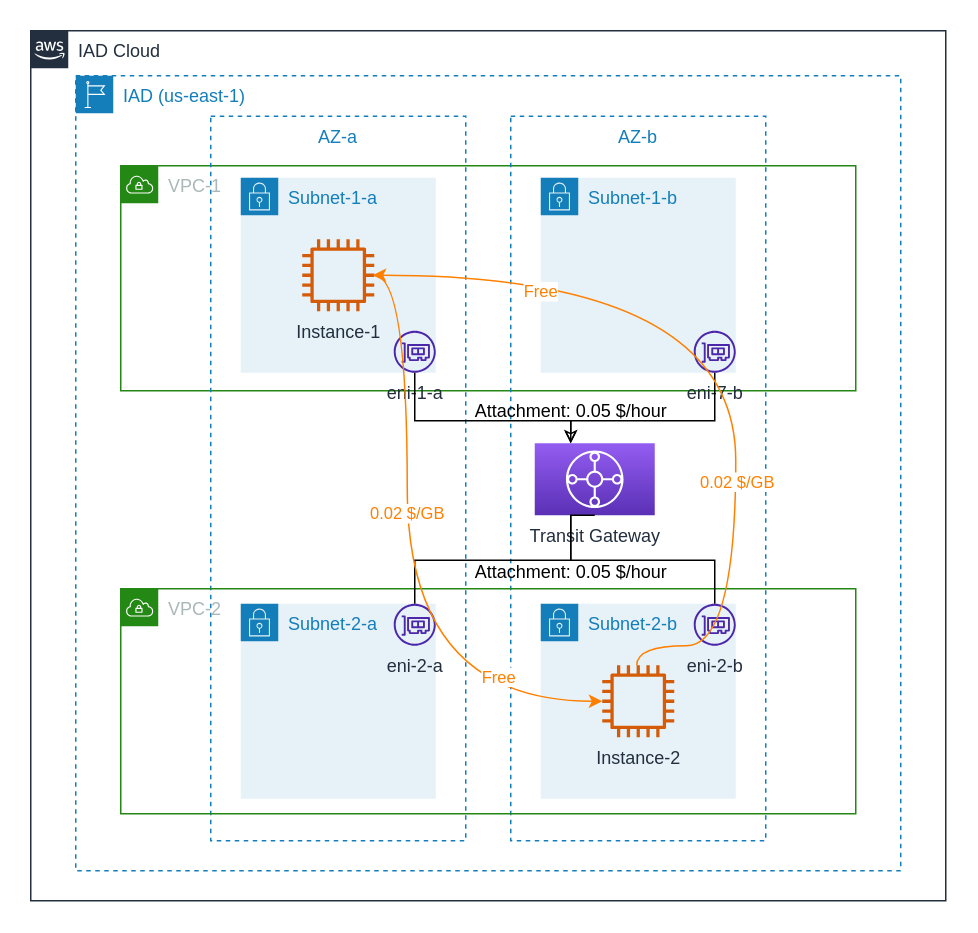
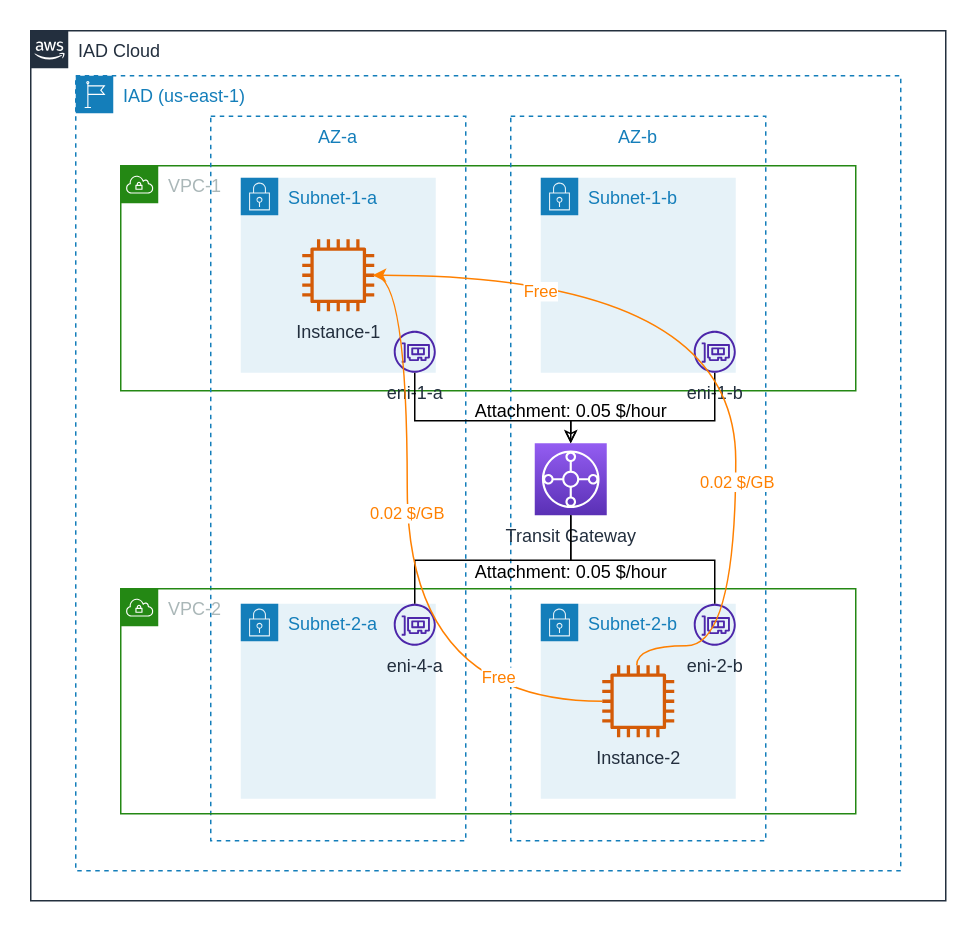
  <mxCell id="0" />
  <mxCell id="1" parent="0" />
  <mxCell id="2" value="VPC-1" style="points=[[0,0],[0.25,0],[0.5,0],[0.75,0],[1,0],[1,0.25],[1,0.5],[1,0.75],[1,1],[0.75,1],[0.5,1],[0.25,1],[0,1],[0,0.75],[0,0.5],[0,0.25]];outlineConnect=0;gradientColor=none;html=1;whiteSpace=wrap;fontSize=12;fontStyle=0;container=0;pointerEvents=0;collapsible=0;recursiveResize=0;shape=mxgraph.aws4.group;grIcon=mxgraph.aws4.group_vpc;strokeColor=#248814;fillColor=none;verticalAlign=top;align=left;spacingLeft=30;fontColor=#AAB7B8;dashed=0;" parent="1" vertex="1"><mxGeometry x="80" y="110" width="490" height="150" as="geometry" /></mxCell>
  <mxCell id="3" value="AZ-a" style="fillColor=none;strokeColor=#147EBA;dashed=1;verticalAlign=top;fontStyle=0;fontColor=#147EBA;" parent="1" vertex="1"><mxGeometry x="140" y="77" width="170" height="483" as="geometry" /></mxCell>
  <mxCell id="4" value="AZ-b" style="fillColor=none;strokeColor=#147EBA;dashed=1;verticalAlign=top;fontStyle=0;fontColor=#147EBA;" parent="1" vertex="1"><mxGeometry x="340" y="77" width="170" height="483" as="geometry" /></mxCell>
  <mxCell id="5" value="Subnet-1-a" style="points=[[0,0],[0.25,0],[0.5,0],[0.75,0],[1,0],[1,0.25],[1,0.5],[1,0.75],[1,1],[0.75,1],[0.5,1],[0.25,1],[0,1],[0,0.75],[0,0.5],[0,0.25]];outlineConnect=0;gradientColor=none;html=1;whiteSpace=wrap;fontSize=12;fontStyle=0;container=1;pointerEvents=0;collapsible=0;recursiveResize=0;shape=mxgraph.aws4.group;grIcon=mxgraph.aws4.group_security_group;grStroke=0;strokeColor=#147EBA;fillColor=#E6F2F8;verticalAlign=top;align=left;spacingLeft=30;fontColor=#147EBA;dashed=0;" parent="1" vertex="1"><mxGeometry x="160" y="118" width="130" height="130" as="geometry" /></mxCell>
  <mxCell id="6" value="Instance-1" style="sketch=0;outlineConnect=0;fontColor=#232F3E;gradientColor=none;fillColor=#D45B07;strokeColor=none;dashed=0;verticalLabelPosition=bottom;verticalAlign=top;align=center;html=1;fontSize=12;fontStyle=0;aspect=fixed;pointerEvents=1;shape=mxgraph.aws4.instance2;" parent="5" vertex="1"><mxGeometry x="41" y="41" width="48" height="48" as="geometry" /></mxCell>
  <mxCell id="7" value="eni-1-a" style="sketch=0;outlineConnect=0;fontColor=#232F3E;gradientColor=none;fillColor=#4D27AA;strokeColor=none;dashed=0;verticalLabelPosition=bottom;verticalAlign=top;align=center;html=1;fontSize=12;fontStyle=0;aspect=fixed;pointerEvents=1;shape=mxgraph.aws4.elastic_network_interface;" parent="5" vertex="1"><mxGeometry x="102" y="102" width="28" height="28" as="geometry" /></mxCell>
  <mxCell id="8" value="IAD (us-east-1)" style="points=[[0,0],[0.25,0],[0.5,0],[0.75,0],[1,0],[1,0.25],[1,0.5],[1,0.75],[1,1],[0.75,1],[0.5,1],[0.25,1],[0,1],[0,0.75],[0,0.5],[0,0.25]];outlineConnect=0;gradientColor=none;html=1;whiteSpace=wrap;fontSize=12;fontStyle=0;container=1;pointerEvents=0;collapsible=0;recursiveResize=0;shape=mxgraph.aws4.group;grIcon=mxgraph.aws4.group_region;strokeColor=#147EBA;fillColor=none;verticalAlign=top;align=left;spacingLeft=30;fontColor=#147EBA;dashed=1;" parent="1" vertex="1"><mxGeometry x="50" y="50" width="550" height="530" as="geometry" /></mxCell>
  <mxCell id="9" value="IAD Cloud" style="points=[[0,0],[0.25,0],[0.5,0],[0.75,0],[1,0],[1,0.25],[1,0.5],[1,0.75],[1,1],[0.75,1],[0.5,1],[0.25,1],[0,1],[0,0.75],[0,0.5],[0,0.25]];outlineConnect=0;gradientColor=none;html=1;whiteSpace=wrap;fontSize=12;fontStyle=0;container=1;pointerEvents=0;collapsible=0;recursiveResize=0;shape=mxgraph.aws4.group;grIcon=mxgraph.aws4.group_aws_cloud_alt;strokeColor=#232F3E;fillColor=none;verticalAlign=top;align=left;spacingLeft=30;fontColor=#232F3E;dashed=0;" parent="1" vertex="1"><mxGeometry x="20" y="20" width="610" height="580" as="geometry" /></mxCell>
  <mxCell id="10" value="Subnet-1-b" style="points=[[0,0],[0.25,0],[0.5,0],[0.75,0],[1,0],[1,0.25],[1,0.5],[1,0.75],[1,1],[0.75,1],[0.5,1],[0.25,1],[0,1],[0,0.75],[0,0.5],[0,0.25]];outlineConnect=0;gradientColor=none;html=1;whiteSpace=wrap;fontSize=12;fontStyle=0;container=1;pointerEvents=0;collapsible=0;recursiveResize=0;shape=mxgraph.aws4.group;grIcon=mxgraph.aws4.group_security_group;grStroke=0;strokeColor=#147EBA;fillColor=#E6F2F8;verticalAlign=top;align=left;spacingLeft=30;fontColor=#147EBA;dashed=0;" parent="1" vertex="1"><mxGeometry x="360" y="118" width="130" height="130" as="geometry" /></mxCell>
- <mxCell id="11" value="eni-7-b" style="sketch=0;outlineConnect=0;fontColor=#232F3E;gradientColor=none;fillColor=#4D27AA;strokeColor=none;dashed=0;verticalLabelPosition=bottom;verticalAlign=top;align=center;html=1;fontSize=12;fontStyle=0;aspect=fixed;pointerEvents=1;shape=mxgraph.aws4.elastic_network_interface;" parent="10" vertex="1"><mxGeometry x="102" y="102" width="28" height="28" as="geometry" /></mxCell>
- <mxCell id="12" value="Transit Gateway" style="sketch=0;points=[[0,0,0],[0.25,0,0],[0.5,0,0],[0.75,0,0],[1,0,0],[0,1,0],[0.25,1,0],[0.5,1,0],[0.75,1,0],[1,1,0],[0,0.25,0],[0,0.5,0],[0,0.75,0],[1,0.25,0],[1,0.5,0],[1,0.75,0]];outlineConnect=0;fontColor=#232F3E;gradientColor=#945DF2;gradientDirection=north;fillColor=#5A30B5;strokeColor=#ffffff;dashed=0;verticalLabelPosition=bottom;verticalAlign=top;align=center;html=1;fontSize=12;fontStyle=0;aspect=fixed;shape=mxgraph.aws4.resourceIcon;resIcon=mxgraph.aws4.transit_gateway;" parent="1" vertex="1"><mxGeometry x="356" y="295" width="80" height="48" as="geometry" /></mxCell>
+ <mxCell id="11" value="eni-1-b" style="sketch=0;outlineConnect=0;fontColor=#232F3E;gradientColor=none;fillColor=#4D27AA;strokeColor=none;dashed=0;verticalLabelPosition=bottom;verticalAlign=top;align=center;html=1;fontSize=12;fontStyle=0;aspect=fixed;pointerEvents=1;shape=mxgraph.aws4.elastic_network_interface;" parent="10" vertex="1"><mxGeometry x="102" y="102" width="28" height="28" as="geometry" /></mxCell>
+ <mxCell id="12" value="Transit Gateway" style="sketch=0;points=[[0,0,0],[0.25,0,0],[0.5,0,0],[0.75,0,0],[1,0,0],[0,1,0],[0.25,1,0],[0.5,1,0],[0.75,1,0],[1,1,0],[0,0.25,0],[0,0.5,0],[0,0.75,0],[1,0.25,0],[1,0.5,0],[1,0.75,0]];outlineConnect=0;fontColor=#232F3E;gradientColor=#945DF2;gradientDirection=north;fillColor=#5A30B5;strokeColor=#ffffff;dashed=0;verticalLabelPosition=bottom;verticalAlign=top;align=center;html=1;fontSize=12;fontStyle=0;aspect=fixed;shape=mxgraph.aws4.resourceIcon;resIcon=mxgraph.aws4.transit_gateway;" parent="1" vertex="1"><mxGeometry x="356" y="295" width="48" height="48" as="geometry" /></mxCell>
  <mxCell id="13" value="Subnet-2-b" style="points=[[0,0],[0.25,0],[0.5,0],[0.75,0],[1,0],[1,0.25],[1,0.5],[1,0.75],[1,1],[0.75,1],[0.5,1],[0.25,1],[0,1],[0,0.75],[0,0.5],[0,0.25]];outlineConnect=0;gradientColor=none;html=1;whiteSpace=wrap;fontSize=12;fontStyle=0;container=1;pointerEvents=0;collapsible=0;recursiveResize=0;shape=mxgraph.aws4.group;grIcon=mxgraph.aws4.group_security_group;grStroke=0;strokeColor=#147EBA;fillColor=#E6F2F8;verticalAlign=top;align=left;spacingLeft=30;fontColor=#147EBA;dashed=0;" parent="1" vertex="1"><mxGeometry x="360" y="402" width="130" height="130" as="geometry" /></mxCell>
  <mxCell id="14" value="eni-2-b" style="sketch=0;outlineConnect=0;fontColor=#232F3E;gradientColor=none;fillColor=#4D27AA;strokeColor=none;dashed=0;verticalLabelPosition=bottom;verticalAlign=top;align=center;html=1;fontSize=12;fontStyle=0;aspect=fixed;pointerEvents=1;shape=mxgraph.aws4.elastic_network_interface;" parent="13" vertex="1"><mxGeometry x="102" width="28" height="28" as="geometry" /></mxCell>
  <mxCell id="15" value="Subnet-2-a" style="points=[[0,0],[0.25,0],[0.5,0],[0.75,0],[1,0],[1,0.25],[1,0.5],[1,0.75],[1,1],[0.75,1],[0.5,1],[0.25,1],[0,1],[0,0.75],[0,0.5],[0,0.25]];outlineConnect=0;gradientColor=none;html=1;whiteSpace=wrap;fontSize=12;fontStyle=0;container=1;pointerEvents=0;collapsible=0;recursiveResize=0;shape=mxgraph.aws4.group;grIcon=mxgraph.aws4.group_security_group;grStroke=0;strokeColor=#147EBA;fillColor=#E6F2F8;verticalAlign=top;align=left;spacingLeft=30;fontColor=#147EBA;dashed=0;" parent="1" vertex="1"><mxGeometry x="160" y="402" width="130" height="130" as="geometry" /></mxCell>
- <mxCell id="16" value="eni-2-a" style="sketch=0;outlineConnect=0;fontColor=#232F3E;gradientColor=none;fillColor=#4D27AA;strokeColor=none;dashed=0;verticalLabelPosition=bottom;verticalAlign=top;align=center;html=1;fontSize=12;fontStyle=0;aspect=fixed;pointerEvents=1;shape=mxgraph.aws4.elastic_network_interface;" parent="15" vertex="1"><mxGeometry x="102" width="28" height="28" as="geometry" /></mxCell>
+ <mxCell id="16" value="eni-4-a" style="sketch=0;outlineConnect=0;fontColor=#232F3E;gradientColor=none;fillColor=#4D27AA;strokeColor=none;dashed=0;verticalLabelPosition=bottom;verticalAlign=top;align=center;html=1;fontSize=12;fontStyle=0;aspect=fixed;pointerEvents=1;shape=mxgraph.aws4.elastic_network_interface;" parent="15" vertex="1"><mxGeometry x="102" width="28" height="28" as="geometry" /></mxCell>
  <mxCell id="17" value="VPC-2" style="points=[[0,0],[0.25,0],[0.5,0],[0.75,0],[1,0],[1,0.25],[1,0.5],[1,0.75],[1,1],[0.75,1],[0.5,1],[0.25,1],[0,1],[0,0.75],[0,0.5],[0,0.25]];outlineConnect=0;gradientColor=none;html=1;whiteSpace=wrap;fontSize=12;fontStyle=0;container=0;pointerEvents=0;collapsible=0;recursiveResize=0;shape=mxgraph.aws4.group;grIcon=mxgraph.aws4.group_vpc;strokeColor=#248814;fillColor=none;verticalAlign=top;align=left;spacingLeft=30;fontColor=#AAB7B8;dashed=0;" parent="1" vertex="1"><mxGeometry x="80" y="392" width="490" height="150" as="geometry" /></mxCell>
  <mxCell id="18" style="edgeStyle=orthogonalEdgeStyle;rounded=0;orthogonalLoop=1;jettySize=auto;html=1;endArrow=classic;endFill=0;" parent="1" source="7" target="12" edge="1"><mxGeometry relative="1" as="geometry"><Array as="points"><mxPoint x="276" y="280" /><mxPoint x="380" y="280" /></Array></mxGeometry></mxCell>
  <mxCell id="19" style="edgeStyle=orthogonalEdgeStyle;rounded=0;orthogonalLoop=1;jettySize=auto;html=1;endArrow=open;endFill=0;" parent="1" source="11" target="12" edge="1"><mxGeometry relative="1" as="geometry"><Array as="points"><mxPoint x="476" y="280" /><mxPoint x="380" y="280" /></Array></mxGeometry></mxCell>
  <mxCell id="20" style="edgeStyle=orthogonalEdgeStyle;rounded=0;orthogonalLoop=1;jettySize=auto;html=1;endArrow=none;endFill=0;" parent="1" source="16" target="12" edge="1"><mxGeometry relative="1" as="geometry"><Array as="points"><mxPoint x="276" y="373" /><mxPoint x="380" y="373" /></Array></mxGeometry></mxCell>
  <mxCell id="21" style="edgeStyle=orthogonalEdgeStyle;rounded=0;orthogonalLoop=1;jettySize=auto;html=1;entryX=0.5;entryY=1;entryDx=0;entryDy=0;entryPerimeter=0;endArrow=none;endFill=0;" parent="1" source="14" target="12" edge="1"><mxGeometry relative="1" as="geometry"><Array as="points"><mxPoint x="476" y="373" /><mxPoint x="380" y="373" /></Array></mxGeometry></mxCell>
  <mxCell id="22" value="Attachment: 0.05 $/hour" style="text;html=1;align=center;verticalAlign=middle;resizable=0;points=[];autosize=1;strokeColor=none;fillColor=none;" parent="1" vertex="1"><mxGeometry x="310" y="264" width="140" height="20" as="geometry" /></mxCell>
  <mxCell id="23" value="Attachment: 0.05 $/hour" style="text;html=1;align=center;verticalAlign=middle;resizable=0;points=[];autosize=1;strokeColor=none;fillColor=none;" parent="1" vertex="1"><mxGeometry x="310" y="371" width="140" height="20" as="geometry" /></mxCell>
  <mxCell id="24" style="edgeStyle=orthogonalEdgeStyle;rounded=0;orthogonalLoop=1;jettySize=auto;html=1;fontColor=#FF8000;startArrow=none;startFill=0;endArrow=classic;endFill=1;strokeColor=#FF8000;curved=1;" parent="1" edge="1"><mxGeometry relative="1" as="geometry"><mxPoint x="424" y="443" as="sourcePoint" /><mxPoint x="248" y="183" as="targetPoint" /><Array as="points"><mxPoint x="424" y="430" /><mxPoint x="490" y="430" /><mxPoint x="490" y="183" /></Array></mxGeometry></mxCell>
  <mxCell id="25" value="0.02 $/GB" style="edgeLabel;html=1;align=center;verticalAlign=middle;resizable=0;points=[];fontColor=#FF8000;" parent="24" vertex="1" connectable="0"><mxGeometry x="-0.335" relative="1" as="geometry"><mxPoint as="offset" /></mxGeometry></mxCell>
  <mxCell id="26" value="Free" style="edgeLabel;html=1;align=center;verticalAlign=middle;resizable=0;points=[];fontColor=#FF8000;" parent="24" vertex="1" connectable="0"><mxGeometry x="0.609" y="10" relative="1" as="geometry"><mxPoint as="offset" /></mxGeometry></mxCell>
  <mxCell id="27" value="Instance-2" style="sketch=0;outlineConnect=0;fontColor=#232F3E;gradientColor=none;fillColor=#D45B07;strokeColor=none;dashed=0;verticalLabelPosition=bottom;verticalAlign=top;align=center;html=1;fontSize=12;fontStyle=0;aspect=fixed;pointerEvents=1;shape=mxgraph.aws4.instance2;" parent="1" vertex="1"><mxGeometry x="401" y="443" width="48" height="48" as="geometry" /></mxCell>
- <mxCell id="28" style="edgeStyle=orthogonalEdgeStyle;curved=1;rounded=0;orthogonalLoop=1;jettySize=auto;html=1;fontColor=#FF8000;startArrow=none;startFill=0;endArrow=classic;endFill=1;strokeColor=#FF8000;" parent="1" source="6" target="27" edge="1"><mxGeometry relative="1" as="geometry"><Array as="points"><mxPoint x="271" y="183" /><mxPoint x="271" y="467" /></Array></mxGeometry></mxCell>
+ <mxCell id="28" style="edgeStyle=orthogonalEdgeStyle;curved=1;rounded=0;orthogonalLoop=1;jettySize=auto;html=1;fontColor=#FF8000;startArrow=none;startFill=0;endArrow=none;endFill=1;strokeColor=#FF8000;" parent="1" source="6" target="27" edge="1"><mxGeometry relative="1" as="geometry"><Array as="points"><mxPoint x="271" y="183" /><mxPoint x="271" y="467" /></Array></mxGeometry></mxCell>
  <mxCell id="29" value="0.02 $/GB" style="edgeLabel;html=1;align=center;verticalAlign=middle;resizable=0;points=[];fontColor=#FF8000;" parent="28" vertex="1" connectable="0"><mxGeometry x="-0.174" y="-1" relative="1" as="geometry"><mxPoint as="offset" /></mxGeometry></mxCell>
  <mxCell id="30" value="Free" style="edgeLabel;html=1;align=center;verticalAlign=middle;resizable=0;points=[];fontColor=#FF8000;" parent="28" vertex="1" connectable="0"><mxGeometry x="0.642" y="21" relative="1" as="geometry"><mxPoint x="8" y="4" as="offset" /></mxGeometry></mxCell>
